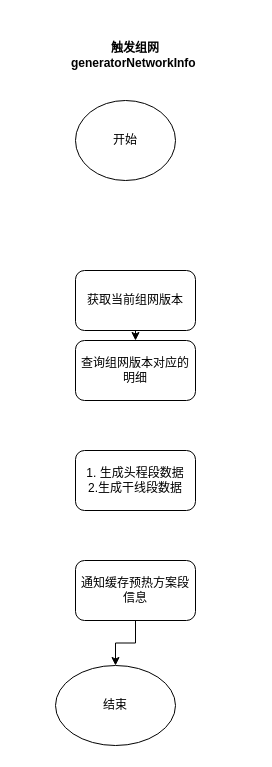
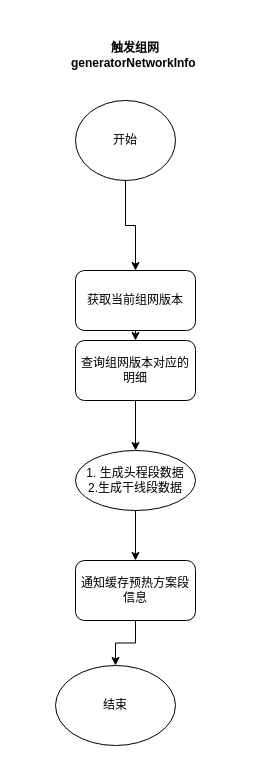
  <mxCell id="0" />
  <mxCell id="1" parent="0" />
+ <mxCell id="2" style="edgeStyle=orthogonalEdgeStyle;rounded=0;orthogonalLoop=1;jettySize=auto;html=1;exitX=0.5;exitY=1;exitDx=0;exitDy=0;entryX=0.5;entryY=0;entryDx=0;entryDy=0;" parent="1" source="3" target="5" edge="1"><mxGeometry relative="1" as="geometry" /></mxCell>
  <mxCell id="3" value="开始" style="ellipse;whiteSpace=wrap;html=1;fillColor=none;" parent="1" vertex="1"><mxGeometry x="75" y="100" width="100" height="80" as="geometry" /></mxCell>
  <mxCell id="4" style="edgeStyle=orthogonalEdgeStyle;rounded=0;orthogonalLoop=1;jettySize=auto;html=1;exitX=0.5;exitY=1;exitDx=0;exitDy=0;entryX=0.5;entryY=0;entryDx=0;entryDy=0;" parent="1" source="5" target="7" edge="1"><mxGeometry relative="1" as="geometry" /></mxCell>
  <mxCell id="5" value="获取当前组网版本" style="rounded=1;whiteSpace=wrap;html=1;fillColor=none;" parent="1" vertex="1"><mxGeometry x="75" y="270" width="120" height="60" as="geometry" /></mxCell>
+ <mxCell id="6" style="edgeStyle=orthogonalEdgeStyle;rounded=0;orthogonalLoop=1;jettySize=auto;html=1;exitX=0.5;exitY=1;exitDx=0;exitDy=0;entryX=0.5;entryY=0;entryDx=0;entryDy=0;" parent="1" source="7" target="9" edge="1"><mxGeometry relative="1" as="geometry" /></mxCell>
  <mxCell id="7" value="查询组网版本对应的明细" style="rounded=1;whiteSpace=wrap;html=1;fillColor=none;" parent="1" vertex="1"><mxGeometry x="75" y="340" width="120" height="60" as="geometry" /></mxCell>
- <mxCell id="9" value="&lt;div&gt;1. 生成头程段数据&lt;/div&gt;2.生成干线段数据" style="rounded=1;whiteSpace=wrap;html=1;fillColor=none;" parent="1" vertex="1"><mxGeometry x="75" y="450" width="120" height="60" as="geometry" /></mxCell>
+ <mxCell id="8" style="edgeStyle=orthogonalEdgeStyle;rounded=0;orthogonalLoop=1;jettySize=auto;html=1;exitX=0.5;exitY=1;exitDx=0;exitDy=0;entryX=0.5;entryY=0;entryDx=0;entryDy=0;" parent="1" source="9" target="11" edge="1"><mxGeometry relative="1" as="geometry" /></mxCell>
+ <mxCell id="9" value="&lt;div&gt;1. 生成头程段数据&lt;/div&gt;2.生成干线段数据" style="ellipse;whiteSpace=wrap;html=1;fillColor=none;" parent="1" vertex="1"><mxGeometry x="75" y="450" width="120" height="60" as="geometry" /></mxCell>
  <mxCell id="10" style="edgeStyle=orthogonalEdgeStyle;rounded=0;orthogonalLoop=1;jettySize=auto;html=1;exitX=0.5;exitY=1;exitDx=0;exitDy=0;entryX=0.5;entryY=0;entryDx=0;entryDy=0;" parent="1" source="11" target="12" edge="1"><mxGeometry relative="1" as="geometry" /></mxCell>
  <mxCell id="11" value="&lt;div&gt;通知缓存预热方案段信息&lt;/div&gt;" style="rounded=1;whiteSpace=wrap;html=1;fillColor=none;" parent="1" vertex="1"><mxGeometry x="75" y="560" width="120" height="60" as="geometry" /></mxCell>
  <mxCell id="12" value="结束" style="ellipse;whiteSpace=wrap;html=1;fillColor=none;" parent="1" vertex="1"><mxGeometry x="55" y="665" width="120" height="80" as="geometry" /></mxCell>
  <mxCell id="13" value="触发组网&lt;div class=&quot;lake-content&quot;&gt;&lt;span class=&quot;ne-text&quot;&gt;generatorNetworkInfo&amp;nbsp;&lt;/span&gt;&lt;/div&gt;" style="text;html=1;align=center;verticalAlign=middle;whiteSpace=wrap;rounded=0;fontStyle=1" parent="1" vertex="1"><mxGeometry x="20" width="230" height="70" as="geometry" y="20" /></mxCell>
